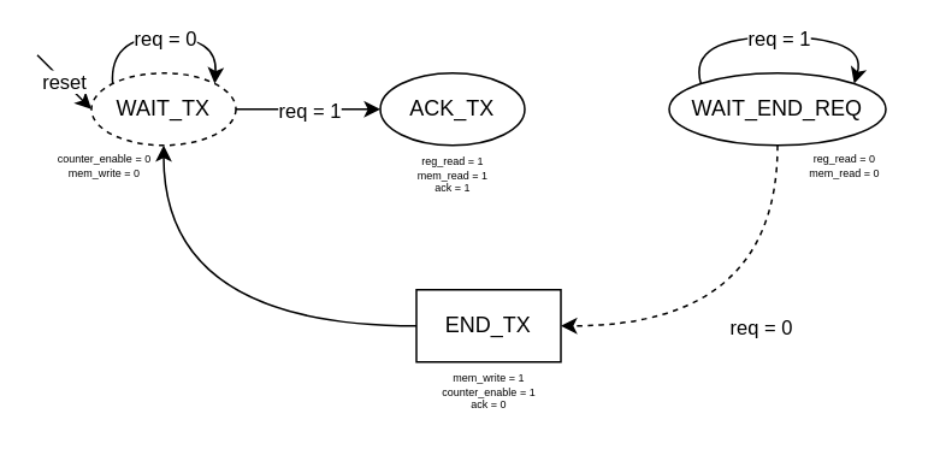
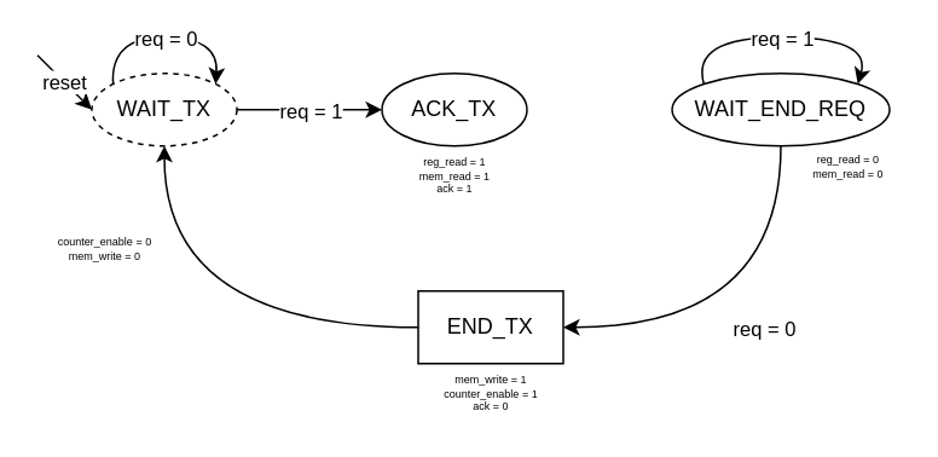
  <mxCell id="0" />
  <mxCell id="1" parent="0" />
  <mxCell id="2" value="" style="edgeStyle=orthogonalEdgeStyle;rounded=0;orthogonalLoop=1;jettySize=auto;html=1;" parent="1" source="4" target="5" edge="1"><mxGeometry relative="1" as="geometry" /></mxCell>
  <mxCell id="3" value="req = 1" style="edgeLabel;html=1;align=center;verticalAlign=middle;resizable=0;points=[];" parent="2" vertex="1" connectable="0"><mxGeometry relative="1" as="geometry"><mxPoint as="offset" /></mxGeometry></mxCell>
  <mxCell id="4" value="WAIT_TX" style="ellipse;whiteSpace=wrap;html=1;dashed=1;" parent="1" vertex="1"><mxGeometry x="50" y="40" width="80" height="40" as="geometry" /></mxCell>
  <mxCell id="5" value="ACK_TX" style="ellipse;whiteSpace=wrap;html=1;" parent="1" vertex="1"><mxGeometry x="210" y="40" width="80" height="40" as="geometry" /></mxCell>
- <mxCell id="6" style="edgeStyle=orthogonalEdgeStyle;rounded=0;orthogonalLoop=1;jettySize=auto;html=1;exitX=0.5;exitY=1;exitDx=0;exitDy=0;entryX=1;entryY=0.5;entryDx=0;entryDy=0;curved=1;dashed=1;" parent="1" source="8" target="10" edge="1"><mxGeometry relative="1" as="geometry" /></mxCell>
+ <mxCell id="6" style="edgeStyle=orthogonalEdgeStyle;rounded=0;orthogonalLoop=1;jettySize=auto;html=1;exitX=0.5;exitY=1;exitDx=0;exitDy=0;entryX=1;entryY=0.5;entryDx=0;entryDy=0;curved=1;" parent="1" source="8" target="10" edge="1"><mxGeometry relative="1" as="geometry" /></mxCell>
  <mxCell id="7" value="req = 0" style="edgeLabel;html=1;align=center;verticalAlign=middle;resizable=0;points=[];" parent="6" vertex="1" connectable="0"><mxGeometry relative="1" as="geometry"><mxPoint as="offset" /></mxGeometry></mxCell>
  <mxCell id="8" value="WAIT_END_REQ" style="ellipse;whiteSpace=wrap;html=1;" parent="1" vertex="1"><mxGeometry x="370" y="40" width="120" height="40" as="geometry" /></mxCell>
  <mxCell id="9" style="edgeStyle=orthogonalEdgeStyle;rounded=0;orthogonalLoop=1;jettySize=auto;html=1;exitX=0;exitY=0.5;exitDx=0;exitDy=0;entryX=0.5;entryY=1;entryDx=0;entryDy=0;curved=1;" parent="1" source="10" target="4" edge="1"><mxGeometry relative="1" as="geometry" /></mxCell>
  <mxCell id="10" value="END_TX" style="whiteSpace=wrap;html=1;rounded=0;" parent="1" vertex="1"><mxGeometry x="230" y="160" width="80" height="40" as="geometry" /></mxCell>
  <mxCell id="11" value="" style="endArrow=classic;html=1;rounded=0;exitX=0;exitY=0;exitDx=0;exitDy=0;entryX=1;entryY=0;entryDx=0;entryDy=0;curved=1;" parent="1" source="4" target="4" edge="1"><mxGeometry width="50" height="50" relative="1" as="geometry"><mxPoint x="70" y="30" as="sourcePoint" /><mxPoint x="120" y="-20" as="targetPoint" /><Array as="points"><mxPoint x="60" y="20" /><mxPoint x="120" y="20" /></Array></mxGeometry></mxCell>
  <mxCell id="12" value="req = 0" style="edgeLabel;html=1;align=center;verticalAlign=middle;resizable=0;points=[];" parent="11" vertex="1" connectable="0"><mxGeometry relative="1" as="geometry"><mxPoint as="offset" /></mxGeometry></mxCell>
  <mxCell id="13" value="" style="endArrow=classic;html=1;rounded=0;exitX=0;exitY=0;exitDx=0;exitDy=0;entryX=1;entryY=0;entryDx=0;entryDy=0;curved=1;" parent="1" source="8" target="8" edge="1"><mxGeometry width="50" height="50" relative="1" as="geometry"><mxPoint x="402" y="40" as="sourcePoint" /><mxPoint x="458" y="40" as="targetPoint" /><Array as="points"><mxPoint x="380" y="20" /><mxPoint x="480" y="20" /></Array></mxGeometry></mxCell>
  <mxCell id="14" value="req = 1" style="edgeLabel;html=1;align=center;verticalAlign=middle;resizable=0;points=[];" parent="13" vertex="1" connectable="0"><mxGeometry relative="1" as="geometry"><mxPoint as="offset" /></mxGeometry></mxCell>
  <mxCell id="15" value="&lt;div style=&quot;line-height: 60%;&quot;&gt;&lt;font style=&quot;font-size: 6px; line-height: 60%;&quot;&gt;reg_read = 1&lt;/font&gt;&lt;/div&gt;&lt;div style=&quot;line-height: 60%;&quot;&gt;&lt;font style=&quot;font-size: 6px; line-height: 60%;&quot;&gt;mem_read = 1&lt;/font&gt;&lt;/div&gt;&lt;div style=&quot;line-height: 60%;&quot;&gt;&lt;font style=&quot;font-size: 6px; line-height: 60%;&quot;&gt;ack = 1&lt;/font&gt;&lt;/div&gt;" style="text;html=1;align=center;verticalAlign=middle;whiteSpace=wrap;rounded=0;spacing=2;" parent="1" vertex="1"><mxGeometry x="222.5" y="80" width="55" height="30" as="geometry" /></mxCell>
- <mxCell id="16" value="&lt;div style=&quot;line-height: 60%;&quot;&gt;&lt;font style=&quot;font-size: 6px; line-height: 60%;&quot;&gt;counter_enable = 0&lt;/font&gt;&lt;/div&gt;&lt;div style=&quot;line-height: 60%;&quot;&gt;&lt;font style=&quot;font-size: 6px; line-height: 60%;&quot;&gt;mem_write = 0&lt;/font&gt;&lt;/div&gt;" style="text;html=1;align=center;verticalAlign=middle;whiteSpace=wrap;rounded=0;spacing=2;" parent="1" vertex="1"><mxGeometry x="30" y="80" width="55" height="20" as="geometry" /></mxCell>
+ <mxCell id="16" value="&lt;div style=&quot;line-height: 60%;&quot;&gt;&lt;font style=&quot;font-size: 6px; line-height: 60%;&quot;&gt;counter_enable = 0&lt;/font&gt;&lt;/div&gt;&lt;div style=&quot;line-height: 60%;&quot;&gt;&lt;font style=&quot;font-size: 6px; line-height: 60%;&quot;&gt;mem_write = 0&lt;/font&gt;&lt;/div&gt;" style="text;html=1;align=center;verticalAlign=middle;whiteSpace=wrap;rounded=0;spacing=2;" parent="1" vertex="1"><mxGeometry x="30" y="125" width="55" height="20" as="geometry" /></mxCell>
  <mxCell id="17" value="&lt;div style=&quot;line-height: 60%;&quot;&gt;&lt;font style=&quot;font-size: 6px; line-height: 60%;&quot;&gt;reg_read = 0&lt;/font&gt;&lt;/div&gt;&lt;div style=&quot;line-height: 60%;&quot;&gt;&lt;font style=&quot;font-size: 6px; line-height: 60%;&quot;&gt;mem_read = 0&lt;/font&gt;&lt;/div&gt;" style="text;html=1;align=center;verticalAlign=middle;whiteSpace=wrap;rounded=0;spacing=2;" parent="1" vertex="1"><mxGeometry x="440" y="80" width="55" height="20" as="geometry" /></mxCell>
  <mxCell id="18" value="&lt;div style=&quot;line-height: 60%;&quot;&gt;&lt;font style=&quot;font-size: 6px; line-height: 60%;&quot;&gt;mem_write = 1&lt;/font&gt;&lt;/div&gt;&lt;div style=&quot;line-height: 60%;&quot;&gt;&lt;font style=&quot;font-size: 6px; line-height: 60%;&quot;&gt;counter_enable = 1&lt;/font&gt;&lt;/div&gt;&lt;div style=&quot;line-height: 60%;&quot;&gt;&lt;font style=&quot;font-size: 6px; line-height: 60%;&quot;&gt;ack = 0&lt;/font&gt;&lt;/div&gt;" style="text;html=1;align=center;verticalAlign=middle;whiteSpace=wrap;rounded=0;spacing=2;" parent="1" vertex="1"><mxGeometry x="242.5" y="200" width="55" height="30" as="geometry" /></mxCell>
  <mxCell id="19" value="" style="endArrow=classic;html=1;rounded=0;entryX=0;entryY=0.5;entryDx=0;entryDy=0;" edge="1" parent="1" target="4"><mxGeometry width="50" height="50" relative="1" as="geometry"><mxPoint x="20" y="30" as="sourcePoint" /><mxPoint x="60" y="50" as="targetPoint" /></mxGeometry></mxCell>
  <mxCell id="20" value="reset" style="edgeLabel;html=1;align=center;verticalAlign=middle;resizable=0;points=[];" vertex="1" connectable="0" parent="19"><mxGeometry relative="1" as="geometry"><mxPoint as="offset" /></mxGeometry></mxCell>
